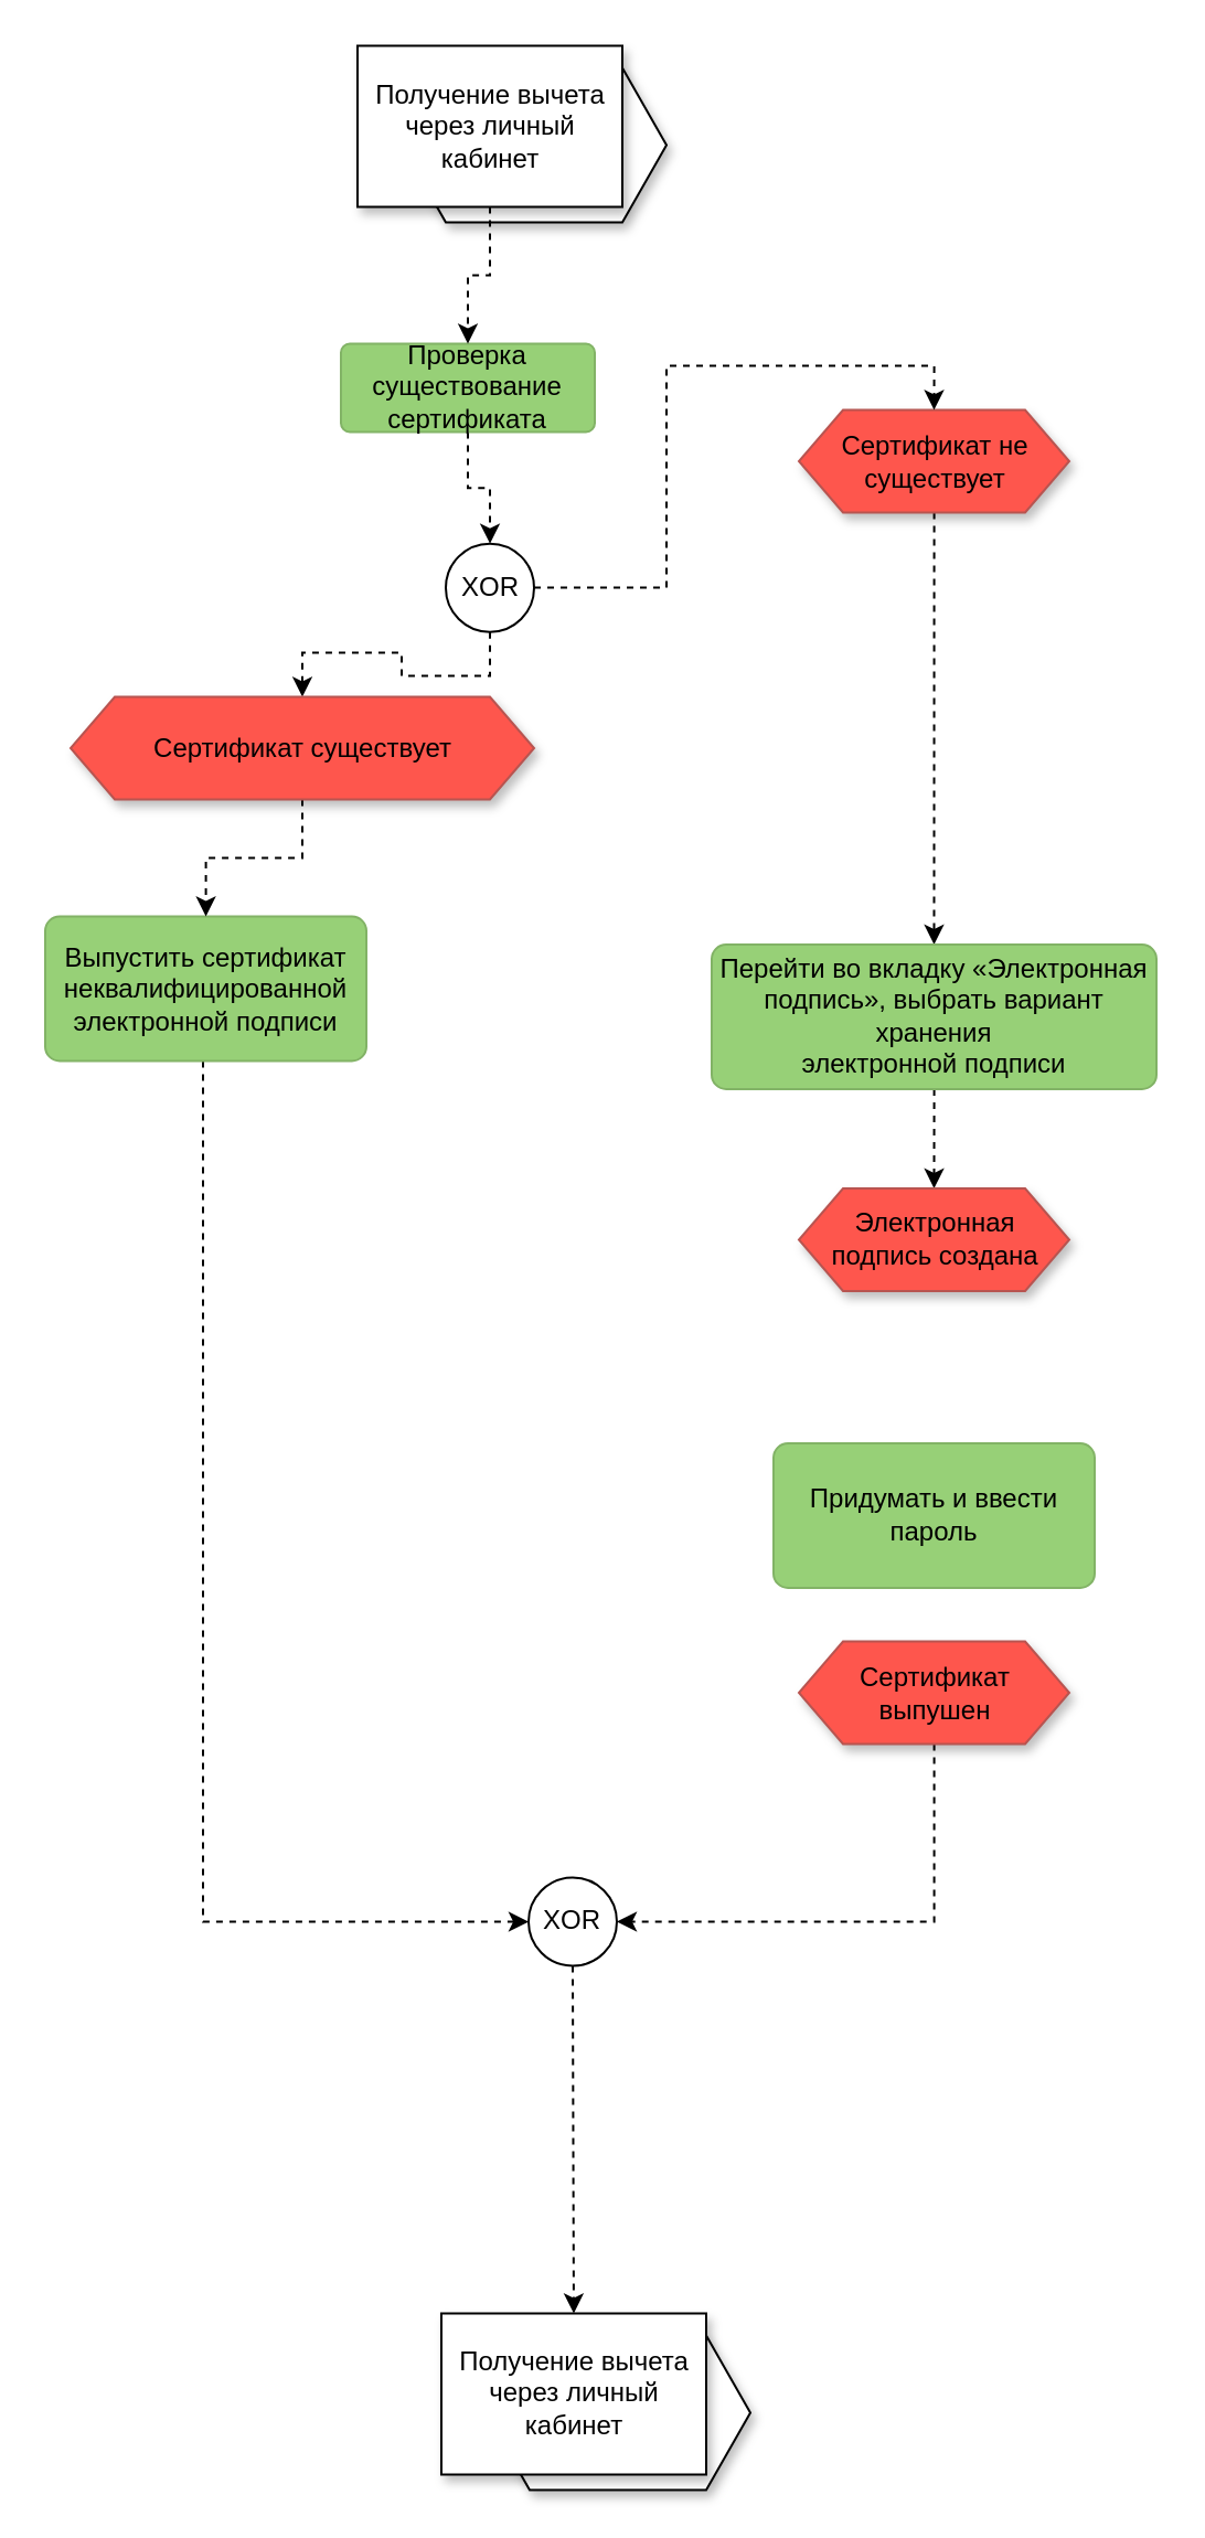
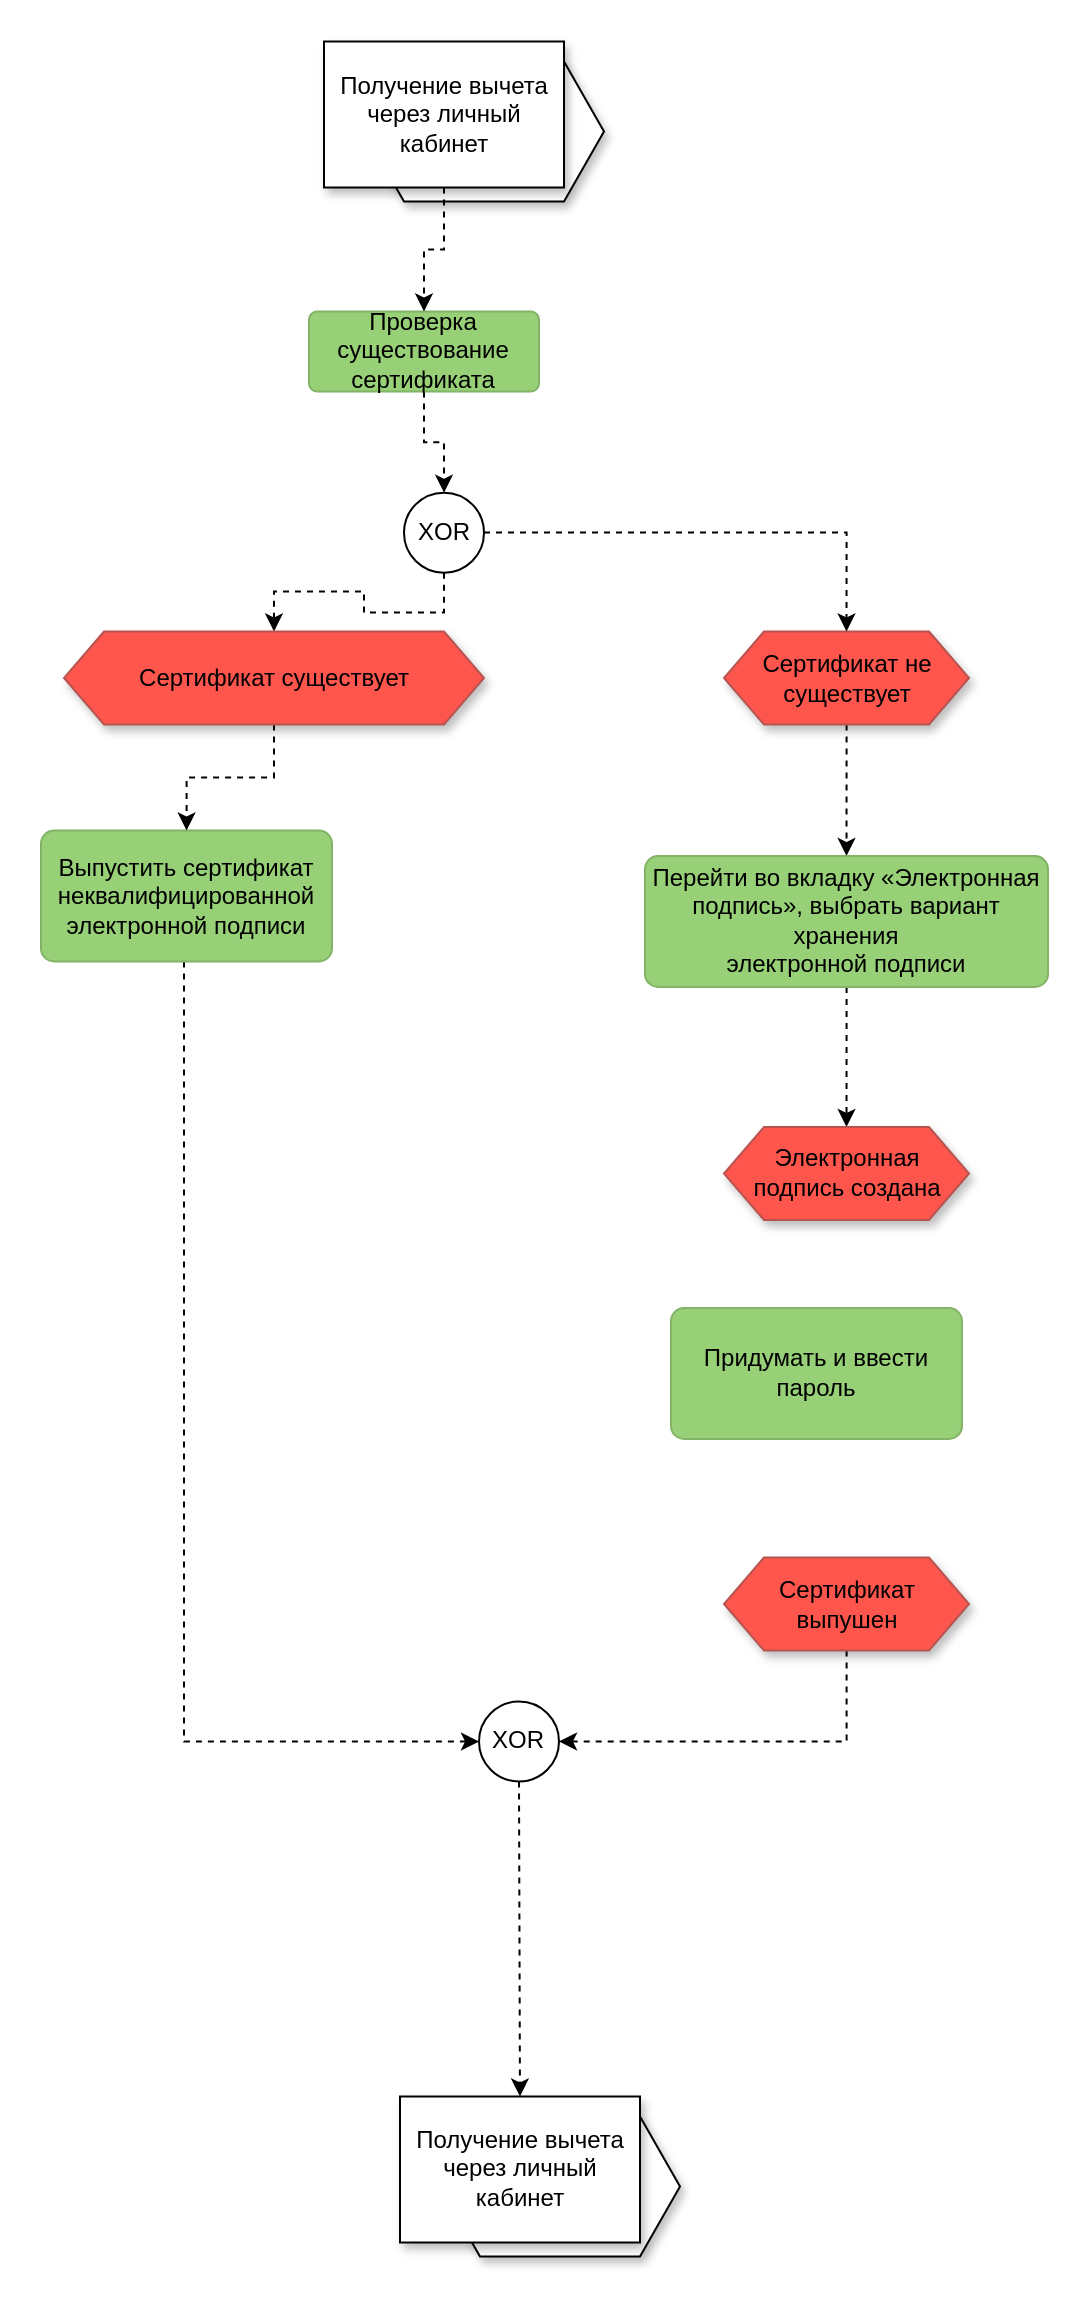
  <mxCell id="0" />
  <mxCell id="1" parent="0" />
  <mxCell id="2" style="edgeStyle=orthogonalEdgeStyle;rounded=0;jumpStyle=arc;orthogonalLoop=1;jettySize=auto;html=1;entryX=0;entryY=0.5;entryDx=0;entryDy=0;dashed=1;fontColor=#171717;endArrow=classic;endFill=1;" parent="1" source="3" target="25" edge="1"><mxGeometry relative="1" as="geometry"><Array as="points"><mxPoint x="91.5" y="870.25" /></Array></mxGeometry></mxCell>
  <mxCell id="3" value="Выпустить сертификат неквалифицированной электронной подписи" style="rounded=1;arcSize=10;whiteSpace=wrap;html=1;align=center;fillColor=#97D077;strokeColor=#82b366;" parent="1" vertex="1"><mxGeometry x="20" y="414.75" width="145.5" height="65.5" as="geometry" /></mxCell>
  <mxCell id="4" style="edgeStyle=orthogonalEdgeStyle;rounded=0;jumpStyle=arc;orthogonalLoop=1;jettySize=auto;html=1;entryX=1;entryY=0.5;entryDx=0;entryDy=0;dashed=1;fontColor=#171717;endArrow=classic;endFill=1;" parent="1" source="5" target="25" edge="1"><mxGeometry relative="1" as="geometry"><Array as="points"><mxPoint x="422.5" y="870.25" /></Array></mxGeometry></mxCell>
- <mxCell id="5" value="Сертификат выпушен" style="shape=hexagon;perimeter=hexagonPerimeter2;whiteSpace=wrap;html=1;fixedSize=1;shadow=1;fillColor=#fe564d;strokeColor=#b85450;" parent="1" vertex="1"><mxGeometry x="361.5" y="743.25" width="122.5" height="46.5" as="geometry" /></mxCell>
+ <mxCell id="5" value="Сертификат выпушен" style="shape=hexagon;perimeter=hexagonPerimeter2;whiteSpace=wrap;html=1;fixedSize=1;shadow=1;fillColor=#fe564d;strokeColor=#b85450;" parent="1" vertex="1"><mxGeometry x="361.5" y="778.25" width="122.5" height="46.5" as="geometry" /></mxCell>
  <mxCell id="6" value="" style="group" parent="1" vertex="1" connectable="0"><mxGeometry x="161.5" y="20.25" width="140" height="80" as="geometry" /></mxCell>
  <mxCell id="7" value="" style="group" parent="6" vertex="1" connectable="0"><mxGeometry width="140" height="80" as="geometry" /></mxCell>
  <mxCell id="8" value="" style="shape=hexagon;perimeter=hexagonPerimeter2;whiteSpace=wrap;html=1;fixedSize=1;shadow=1;" parent="7" vertex="1"><mxGeometry x="20" y="10" width="120" height="70" as="geometry" /></mxCell>
  <mxCell id="9" value="Получение вычета через личный кабинет" style="rounded=0;whiteSpace=wrap;html=1;shadow=1;" parent="7" vertex="1"><mxGeometry width="120" height="73" as="geometry" /></mxCell>
  <mxCell id="10" style="edgeStyle=orthogonalEdgeStyle;rounded=0;jumpStyle=arc;orthogonalLoop=1;jettySize=auto;html=1;dashed=1;fontColor=#171717;endArrow=classic;endFill=1;exitX=0.5;exitY=1;exitDx=0;exitDy=0;entryX=0.5;entryY=0;entryDx=0;entryDy=0;" parent="1" source="15" target="21" edge="1"><mxGeometry relative="1" as="geometry" /></mxCell>
  <mxCell id="11" value="" style="group" parent="1" vertex="1" connectable="0"><mxGeometry x="199.5" y="1047.75" width="140" height="80" as="geometry" /></mxCell>
  <mxCell id="12" value="" style="group" parent="11" vertex="1" connectable="0"><mxGeometry width="140" height="80" as="geometry" /></mxCell>
  <mxCell id="13" value="" style="shape=hexagon;perimeter=hexagonPerimeter2;whiteSpace=wrap;html=1;fixedSize=1;shadow=1;" parent="12" vertex="1"><mxGeometry x="20" y="10" width="120" height="70" as="geometry" /></mxCell>
  <mxCell id="14" value="Получение вычета через личный кабинет" style="rounded=0;whiteSpace=wrap;html=1;shadow=1;" parent="12" vertex="1"><mxGeometry width="120" height="73" as="geometry" /></mxCell>
  <mxCell id="15" value="Проверка существование сертификата" style="rounded=1;arcSize=10;whiteSpace=wrap;html=1;align=center;fillColor=#97D077;strokeColor=#82b366;" parent="1" vertex="1"><mxGeometry x="154" y="155.25" width="115" height="40" as="geometry" /></mxCell>
  <mxCell id="16" style="edgeStyle=orthogonalEdgeStyle;rounded=0;jumpStyle=arc;orthogonalLoop=1;jettySize=auto;html=1;dashed=1;fontColor=#171717;endArrow=classic;endFill=1;" parent="1" source="9" target="15" edge="1"><mxGeometry relative="1" as="geometry" /></mxCell>
  <mxCell id="17" style="edgeStyle=orthogonalEdgeStyle;rounded=0;jumpStyle=arc;orthogonalLoop=1;jettySize=auto;html=1;dashed=1;fontColor=#171717;endArrow=classic;endFill=1;entryX=0.5;entryY=0;entryDx=0;entryDy=0;" parent="1" source="18" target="27" edge="1"><mxGeometry relative="1" as="geometry"><mxPoint x="422.5" y="430.25" as="targetPoint" /></mxGeometry></mxCell>
- <mxCell id="18" value="Сертификат не существует" style="shape=hexagon;perimeter=hexagonPerimeter2;whiteSpace=wrap;html=1;fixedSize=1;shadow=1;fillColor=#fe564d;strokeColor=#b85450;" parent="1" vertex="1"><mxGeometry x="361.5" y="185.25" width="122.5" height="46.5" as="geometry" /></mxCell>
+ <mxCell id="18" value="Сертификат не существует" style="shape=hexagon;perimeter=hexagonPerimeter2;whiteSpace=wrap;html=1;fixedSize=1;shadow=1;fillColor=#fe564d;strokeColor=#b85450;" parent="1" vertex="1"><mxGeometry x="361.5" y="315.25" width="122.5" height="46.5" as="geometry" /></mxCell>
  <mxCell id="19" style="edgeStyle=orthogonalEdgeStyle;rounded=0;jumpStyle=arc;orthogonalLoop=1;jettySize=auto;html=1;dashed=1;fontColor=#171717;endArrow=classic;endFill=1;" parent="1" source="21" target="23" edge="1"><mxGeometry relative="1" as="geometry" /></mxCell>
  <mxCell id="20" style="edgeStyle=orthogonalEdgeStyle;rounded=0;jumpStyle=arc;orthogonalLoop=1;jettySize=auto;html=1;entryX=0.5;entryY=0;entryDx=0;entryDy=0;dashed=1;fontColor=#171717;endArrow=classic;endFill=1;" parent="1" source="21" target="18" edge="1"><mxGeometry relative="1" as="geometry" /></mxCell>
  <mxCell id="21" value="XOR" style="ellipse;whiteSpace=wrap;html=1;aspect=fixed;rotation=0;" parent="1" vertex="1"><mxGeometry x="201.5" y="245.82" width="40" height="40" as="geometry" /></mxCell>
  <mxCell id="22" style="edgeStyle=orthogonalEdgeStyle;rounded=0;jumpStyle=arc;orthogonalLoop=1;jettySize=auto;html=1;dashed=1;fontColor=#171717;endArrow=classic;endFill=1;" parent="1" source="23" target="3" edge="1"><mxGeometry relative="1" as="geometry" /></mxCell>
  <mxCell id="23" value="Сертификат существует" style="shape=hexagon;perimeter=hexagonPerimeter2;whiteSpace=wrap;html=1;fixedSize=1;shadow=1;fillColor=#fe564d;strokeColor=#b85450;" parent="1" vertex="1"><mxGeometry x="31.5" y="315.25" width="210" height="46.5" as="geometry" /></mxCell>
  <mxCell id="24" style="edgeStyle=orthogonalEdgeStyle;rounded=0;jumpStyle=arc;orthogonalLoop=1;jettySize=auto;html=1;dashed=1;fontColor=#171717;endArrow=classic;endFill=1;" parent="1" source="25" target="14" edge="1"><mxGeometry relative="1" as="geometry" /></mxCell>
  <mxCell id="25" value="XOR" style="ellipse;whiteSpace=wrap;html=1;aspect=fixed;rotation=0;" parent="1" vertex="1"><mxGeometry x="239" y="850.25" width="40" height="40" as="geometry" /></mxCell>
  <mxCell id="26" style="edgeStyle=orthogonalEdgeStyle;rounded=0;jumpStyle=arc;orthogonalLoop=1;jettySize=auto;html=1;entryX=0.5;entryY=0;entryDx=0;entryDy=0;dashed=1;fontColor=#171717;endArrow=classic;endFill=1;" parent="1" source="27" target="29" edge="1"><mxGeometry relative="1" as="geometry" /></mxCell>
  <mxCell id="27" value="Перейти во вкладку «Электронная подпись», выбрать вариант хранения&lt;br&gt;электронной подписи" style="rounded=1;arcSize=10;whiteSpace=wrap;html=1;align=center;fillColor=#97D077;strokeColor=#82b366;" parent="1" vertex="1"><mxGeometry x="322" y="427.5" width="201.5" height="65.5" as="geometry" /></mxCell>
- <mxCell id="28" value="Придумать и ввести пароль" style="rounded=1;arcSize=10;whiteSpace=wrap;html=1;align=center;fillColor=#97D077;strokeColor=#82b366;" parent="1" vertex="1"><mxGeometry x="350" y="653.5" width="145.5" height="65.5" as="geometry" /></mxCell>
- <mxCell id="29" value="Электронная подпись создана" style="shape=hexagon;perimeter=hexagonPerimeter2;whiteSpace=wrap;html=1;fixedSize=1;shadow=1;fillColor=#fe564d;strokeColor=#b85450;" parent="1" vertex="1"><mxGeometry x="361.5" y="538" width="122.5" height="46.5" as="geometry" /></mxCell>
+ <mxCell id="28" value="Придумать и ввести пароль" style="rounded=1;arcSize=10;whiteSpace=wrap;html=1;align=center;fillColor=#97D077;strokeColor=#82b366;" parent="1" vertex="1"><mxGeometry x="335" y="653.5" width="145.5" height="65.5" as="geometry" /></mxCell>
+ <mxCell id="29" value="Электронная подпись создана" style="shape=hexagon;perimeter=hexagonPerimeter2;whiteSpace=wrap;html=1;fixedSize=1;shadow=1;fillColor=#fe564d;strokeColor=#b85450;" parent="1" vertex="1"><mxGeometry x="361.5" y="563" width="122.5" height="46.5" as="geometry" /></mxCell>
